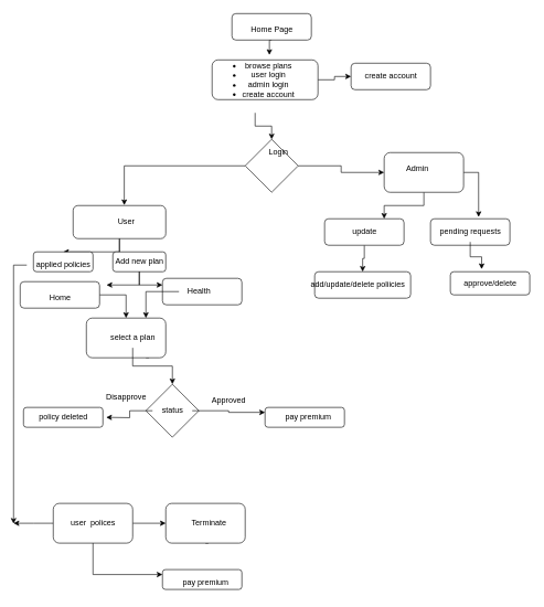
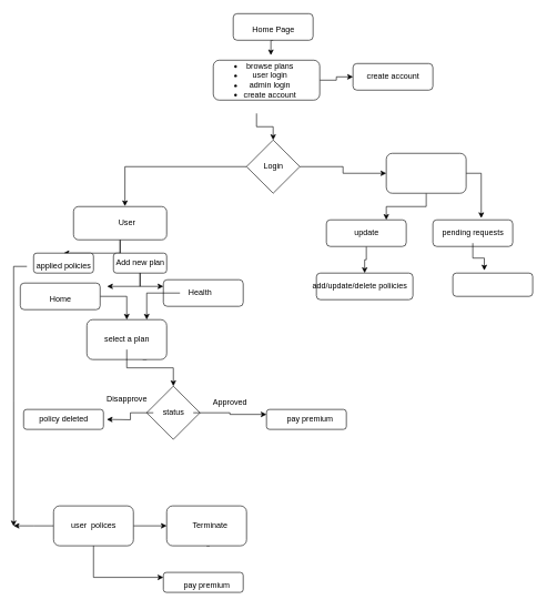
  <mxCell id="0" />
  <mxCell id="1" parent="0" />
  <mxCell id="2" style="edgeStyle=orthogonalEdgeStyle;rounded=0;orthogonalLoop=1;jettySize=auto;html=1;exitX=0.5;exitY=1;exitDx=0;exitDy=0;entryX=0.654;entryY=0.125;entryDx=0;entryDy=0;entryPerimeter=0;" parent="1" source="3" target="8" edge="1"><mxGeometry relative="1" as="geometry" /></mxCell>
  <mxCell id="3" value="" style="rounded=1;whiteSpace=wrap;html=1;" parent="1" vertex="1"><mxGeometry x="350" y="20" width="120" height="40" as="geometry" /></mxCell>
  <mxCell id="4" value="Home Page" style="text;html=1;resizable=0;autosize=1;align=center;verticalAlign=middle;points=[];fillColor=none;strokeColor=none;rounded=0;" parent="1" vertex="1"><mxGeometry x="365" y="30" width="90" height="30" as="geometry" /></mxCell>
  <mxCell id="5" style="edgeStyle=orthogonalEdgeStyle;rounded=0;orthogonalLoop=1;jettySize=auto;html=1;exitX=1;exitY=0.5;exitDx=0;exitDy=0;entryX=0;entryY=0.5;entryDx=0;entryDy=0;" parent="1" source="6" target="46" edge="1"><mxGeometry relative="1" as="geometry" /></mxCell>
  <mxCell id="6" value="" style="rounded=1;whiteSpace=wrap;html=1;" parent="1" vertex="1"><mxGeometry x="320" y="90" width="160" height="60" as="geometry" /></mxCell>
  <mxCell id="7" style="edgeStyle=orthogonalEdgeStyle;rounded=0;orthogonalLoop=1;jettySize=auto;html=1;entryX=0.5;entryY=0;entryDx=0;entryDy=0;" parent="1" source="8" target="11" edge="1"><mxGeometry relative="1" as="geometry" /></mxCell>
  <mxCell id="8" value="&lt;ul&gt;&lt;li&gt;browse plans&lt;/li&gt;&lt;li&gt;user login&lt;/li&gt;&lt;li&gt;admin login&lt;/li&gt;&lt;li&gt;create account&lt;/li&gt;&lt;/ul&gt;" style="text;html=1;resizable=0;autosize=1;align=center;verticalAlign=middle;points=[];fillColor=none;strokeColor=none;rounded=0;" parent="1" vertex="1"><mxGeometry x="315" y="70" width="140" height="100" as="geometry" /></mxCell>
  <mxCell id="9" style="edgeStyle=orthogonalEdgeStyle;rounded=0;orthogonalLoop=1;jettySize=auto;html=1;exitX=1;exitY=0.5;exitDx=0;exitDy=0;entryX=0;entryY=0.5;entryDx=0;entryDy=0;" parent="1" source="11" target="15" edge="1"><mxGeometry relative="1" as="geometry" /></mxCell>
  <mxCell id="10" style="edgeStyle=orthogonalEdgeStyle;rounded=0;orthogonalLoop=1;jettySize=auto;html=1;entryX=0.552;entryY=-0.013;entryDx=0;entryDy=0;entryPerimeter=0;" parent="1" source="11" target="17" edge="1"><mxGeometry relative="1" as="geometry" /></mxCell>
  <mxCell id="11" value="" style="rhombus;whiteSpace=wrap;html=1;" parent="1" vertex="1"><mxGeometry x="370" y="210" width="80" height="80" as="geometry" /></mxCell>
- <mxCell id="12" value="Login" style="text;html=1;resizable=0;autosize=1;align=center;verticalAlign=middle;points=[];fillColor=none;strokeColor=none;rounded=0;" parent="1" vertex="1"><mxGeometry x="395" y="215" width="50" height="30" as="geometry" /></mxCell>
+ <mxCell id="12" value="Login" style="text;html=1;resizable=0;autosize=1;align=center;verticalAlign=middle;points=[];fillColor=none;strokeColor=none;rounded=0;" parent="1" vertex="1"><mxGeometry x="385" y="235" width="50" height="30" as="geometry" /></mxCell>
  <mxCell id="13" style="edgeStyle=orthogonalEdgeStyle;rounded=0;orthogonalLoop=1;jettySize=auto;html=1;exitX=1;exitY=0.5;exitDx=0;exitDy=0;entryX=0.606;entryY=-0.067;entryDx=0;entryDy=0;entryPerimeter=0;" parent="1" source="15" target="56" edge="1"><mxGeometry relative="1" as="geometry"><mxPoint x="713.4" y="310.9" as="targetPoint" /></mxGeometry></mxCell>
  <mxCell id="14" style="edgeStyle=orthogonalEdgeStyle;rounded=0;orthogonalLoop=1;jettySize=auto;html=1;entryX=0.75;entryY=0;entryDx=0;entryDy=0;" parent="1" source="15" target="58" edge="1"><mxGeometry relative="1" as="geometry" /></mxCell>
  <mxCell id="15" value="" style="rounded=1;whiteSpace=wrap;html=1;" parent="1" vertex="1"><mxGeometry x="580" y="230" width="120" height="60" as="geometry" /></mxCell>
  <mxCell id="16" style="edgeStyle=orthogonalEdgeStyle;rounded=0;orthogonalLoop=1;jettySize=auto;html=1;entryX=0.5;entryY=0;entryDx=0;entryDy=0;" parent="1" source="17" target="51" edge="1"><mxGeometry relative="1" as="geometry" /></mxCell>
  <mxCell id="17" value="" style="rounded=1;whiteSpace=wrap;html=1;" parent="1" vertex="1"><mxGeometry x="110" y="310" width="140" height="50" as="geometry" /></mxCell>
- <mxCell id="18" value="Admin" style="text;html=1;resizable=0;autosize=1;align=center;verticalAlign=middle;points=[];fillColor=none;strokeColor=none;rounded=0;" parent="1" vertex="1"><mxGeometry x="600" y="240" width="60" height="30" as="geometry" /></mxCell>
  <mxCell id="19" value="User" style="text;html=1;resizable=0;autosize=1;align=center;verticalAlign=middle;points=[];fillColor=none;strokeColor=none;rounded=0;" parent="1" vertex="1"><mxGeometry x="165" y="320" width="50" height="30" as="geometry" /></mxCell>
  <mxCell id="20" style="edgeStyle=orthogonalEdgeStyle;rounded=0;orthogonalLoop=1;jettySize=auto;html=1;exitX=1;exitY=0.5;exitDx=0;exitDy=0;entryX=0.5;entryY=0;entryDx=0;entryDy=0;" parent="1" source="21" target="27" edge="1"><mxGeometry relative="1" as="geometry" /></mxCell>
  <mxCell id="21" value="" style="rounded=1;whiteSpace=wrap;html=1;" parent="1" vertex="1"><mxGeometry x="30" y="425" width="120" height="40" as="geometry" /></mxCell>
  <mxCell id="22" value="" style="rounded=1;whiteSpace=wrap;html=1;" parent="1" vertex="1"><mxGeometry x="245" y="420" width="120" height="40" as="geometry" /></mxCell>
  <mxCell id="23" style="edgeStyle=orthogonalEdgeStyle;rounded=0;orthogonalLoop=1;jettySize=auto;html=1;entryX=0.75;entryY=0;entryDx=0;entryDy=0;" parent="1" source="24" target="27" edge="1"><mxGeometry relative="1" as="geometry" /></mxCell>
  <mxCell id="24" value="Health" style="text;html=1;resizable=0;autosize=1;align=center;verticalAlign=middle;points=[];fillColor=none;strokeColor=none;rounded=0;" parent="1" vertex="1"><mxGeometry x="270" y="425" width="60" height="30" as="geometry" /></mxCell>
  <mxCell id="25" value="Home" style="text;html=1;resizable=0;autosize=1;align=center;verticalAlign=middle;points=[];fillColor=none;strokeColor=none;rounded=0;" parent="1" vertex="1"><mxGeometry x="60" y="435" width="60" height="30" as="geometry" /></mxCell>
  <mxCell id="26" style="edgeStyle=orthogonalEdgeStyle;rounded=0;orthogonalLoop=1;jettySize=auto;html=1;exitX=0.75;exitY=1;exitDx=0;exitDy=0;entryX=0.77;entryY=1.011;entryDx=0;entryDy=0;entryPerimeter=0;" parent="1" source="27" target="29" edge="1"><mxGeometry relative="1" as="geometry" /></mxCell>
  <mxCell id="27" value="" style="rounded=1;whiteSpace=wrap;html=1;" parent="1" vertex="1"><mxGeometry x="130" y="480" width="120" height="60" as="geometry" /></mxCell>
  <mxCell id="28" style="edgeStyle=orthogonalEdgeStyle;rounded=0;orthogonalLoop=1;jettySize=auto;html=1;entryX=0.5;entryY=0;entryDx=0;entryDy=0;" edge="1" parent="1" source="29" target="30"><mxGeometry relative="1" as="geometry" /></mxCell>
- <mxCell id="29" value="select a plan" style="text;html=1;resizable=0;autosize=1;align=center;verticalAlign=middle;points=[];fillColor=none;strokeColor=none;rounded=0;" parent="1" vertex="1"><mxGeometry x="155" y="495" width="90" height="30" as="geometry" /></mxCell>
+ <mxCell id="29" value="select a plan" style="text;html=1;resizable=0;autosize=1;align=center;verticalAlign=middle;points=[];fillColor=none;strokeColor=none;rounded=0;" parent="1" vertex="1"><mxGeometry x="145" y="495" width="90" height="30" as="geometry" /></mxCell>
  <mxCell id="30" value="" style="rhombus;whiteSpace=wrap;html=1;" parent="1" vertex="1"><mxGeometry x="220" y="580" width="80" height="80" as="geometry" /></mxCell>
  <mxCell id="31" style="edgeStyle=orthogonalEdgeStyle;rounded=0;orthogonalLoop=1;jettySize=auto;html=1;entryX=0;entryY=0.25;entryDx=0;entryDy=0;" edge="1" parent="1" source="33" target="34"><mxGeometry relative="1" as="geometry" /></mxCell>
  <mxCell id="32" style="edgeStyle=orthogonalEdgeStyle;rounded=0;orthogonalLoop=1;jettySize=auto;html=1;" edge="1" parent="1" source="33"><mxGeometry relative="1" as="geometry"><mxPoint x="160" y="630" as="targetPoint" /></mxGeometry></mxCell>
  <mxCell id="33" value="status" style="text;html=1;resizable=0;autosize=1;align=center;verticalAlign=middle;points=[];fillColor=none;strokeColor=none;rounded=0;" parent="1" vertex="1"><mxGeometry x="230" y="605" width="60" height="30" as="geometry" /></mxCell>
  <mxCell id="34" value="" style="rounded=1;whiteSpace=wrap;html=1;" parent="1" vertex="1"><mxGeometry x="400" y="615" width="120" height="30" as="geometry" /></mxCell>
  <mxCell id="35" value="pay premium" style="text;html=1;resizable=0;autosize=1;align=center;verticalAlign=middle;points=[];fillColor=none;strokeColor=none;rounded=0;" parent="1" vertex="1"><mxGeometry x="420" y="615" width="90" height="30" as="geometry" /></mxCell>
  <mxCell id="36" style="edgeStyle=orthogonalEdgeStyle;rounded=0;orthogonalLoop=1;jettySize=auto;html=1;" parent="1" source="39" edge="1"><mxGeometry relative="1" as="geometry"><mxPoint x="20" y="790" as="targetPoint" /></mxGeometry></mxCell>
  <mxCell id="37" style="edgeStyle=orthogonalEdgeStyle;rounded=0;orthogonalLoop=1;jettySize=auto;html=1;exitX=1;exitY=0.5;exitDx=0;exitDy=0;entryX=0;entryY=0.5;entryDx=0;entryDy=0;" parent="1" source="39" target="42" edge="1"><mxGeometry relative="1" as="geometry" /></mxCell>
  <mxCell id="38" style="edgeStyle=orthogonalEdgeStyle;rounded=0;orthogonalLoop=1;jettySize=auto;html=1;exitX=0.5;exitY=1;exitDx=0;exitDy=0;entryX=0;entryY=0.25;entryDx=0;entryDy=0;" parent="1" source="39" target="44" edge="1"><mxGeometry relative="1" as="geometry" /></mxCell>
  <mxCell id="39" value="" style="rounded=1;whiteSpace=wrap;html=1;" parent="1" vertex="1"><mxGeometry x="80" y="760" width="120" height="60" as="geometry" /></mxCell>
  <mxCell id="40" value="user&amp;nbsp; polices" style="text;html=1;resizable=0;autosize=1;align=center;verticalAlign=middle;points=[];fillColor=none;strokeColor=none;rounded=0;" parent="1" vertex="1"><mxGeometry x="95" y="775" width="90" height="30" as="geometry" /></mxCell>
  <mxCell id="41" style="edgeStyle=orthogonalEdgeStyle;rounded=0;orthogonalLoop=1;jettySize=auto;html=1;exitX=0.5;exitY=1;exitDx=0;exitDy=0;entryX=0.49;entryY=1.189;entryDx=0;entryDy=0;entryPerimeter=0;" parent="1" source="42" target="43" edge="1"><mxGeometry relative="1" as="geometry" /></mxCell>
  <mxCell id="42" value="" style="rounded=1;whiteSpace=wrap;html=1;" parent="1" vertex="1"><mxGeometry x="250" y="760" width="120" height="60" as="geometry" /></mxCell>
  <mxCell id="43" value="Terminate" style="text;html=1;resizable=0;autosize=1;align=center;verticalAlign=middle;points=[];fillColor=none;strokeColor=none;rounded=0;" parent="1" vertex="1"><mxGeometry x="275" y="775" width="80" height="30" as="geometry" /></mxCell>
  <mxCell id="44" value="" style="rounded=1;whiteSpace=wrap;html=1;" parent="1" vertex="1"><mxGeometry x="245" y="860" width="120" height="30" as="geometry" /></mxCell>
  <mxCell id="45" value="pay premium" style="text;html=1;resizable=0;autosize=1;align=center;verticalAlign=middle;points=[];fillColor=none;strokeColor=none;rounded=0;" parent="1" vertex="1"><mxGeometry x="265" y="865" width="90" height="30" as="geometry" /></mxCell>
  <mxCell id="46" value="" style="rounded=1;whiteSpace=wrap;html=1;" parent="1" vertex="1"><mxGeometry x="530" y="95" width="120" height="40" as="geometry" /></mxCell>
  <mxCell id="47" value="create account" style="text;html=1;resizable=0;autosize=1;align=center;verticalAlign=middle;points=[];fillColor=none;strokeColor=none;rounded=0;" parent="1" vertex="1"><mxGeometry x="540" y="100" width="100" height="30" as="geometry" /></mxCell>
  <mxCell id="48" value="" style="rounded=1;whiteSpace=wrap;html=1;" parent="1" vertex="1"><mxGeometry x="170" y="380" width="80" height="30" as="geometry" /></mxCell>
  <mxCell id="49" style="edgeStyle=orthogonalEdgeStyle;rounded=0;orthogonalLoop=1;jettySize=auto;html=1;entryX=0;entryY=0.25;entryDx=0;entryDy=0;" parent="1" source="54" target="22" edge="1"><mxGeometry relative="1" as="geometry" /></mxCell>
  <mxCell id="50" style="edgeStyle=orthogonalEdgeStyle;rounded=0;orthogonalLoop=1;jettySize=auto;html=1;" parent="1" source="54" edge="1"><mxGeometry relative="1" as="geometry"><mxPoint x="160" y="430" as="targetPoint" /></mxGeometry></mxCell>
  <mxCell id="51" value="" style="rounded=1;whiteSpace=wrap;html=1;" parent="1" vertex="1"><mxGeometry x="50" y="380" width="90" height="30" as="geometry" /></mxCell>
  <mxCell id="52" style="edgeStyle=orthogonalEdgeStyle;rounded=0;orthogonalLoop=1;jettySize=auto;html=1;" parent="1" source="53" edge="1"><mxGeometry relative="1" as="geometry"><mxPoint x="20" y="790.667" as="targetPoint" /></mxGeometry></mxCell>
  <mxCell id="53" value="applied policies" style="text;html=1;resizable=0;autosize=1;align=center;verticalAlign=middle;points=[];fillColor=none;strokeColor=none;rounded=0;" parent="1" vertex="1"><mxGeometry x="40" y="385" width="110" height="30" as="geometry" /></mxCell>
  <mxCell id="54" value="Add new plan" style="text;html=1;resizable=0;autosize=1;align=center;verticalAlign=middle;points=[];fillColor=none;strokeColor=none;rounded=0;" parent="1" vertex="1"><mxGeometry x="160" y="380" width="100" height="30" as="geometry" /></mxCell>
  <mxCell id="55" value="" style="edgeStyle=orthogonalEdgeStyle;rounded=0;orthogonalLoop=1;jettySize=auto;html=1;endArrow=none;" parent="1" source="17" target="54" edge="1"><mxGeometry relative="1" as="geometry"><mxPoint x="20" y="790" as="targetPoint" /><mxPoint x="180" y="360" as="sourcePoint" /><Array as="points"><mxPoint x="180" y="390" /></Array></mxGeometry></mxCell>
  <mxCell id="56" value="" style="rounded=1;whiteSpace=wrap;html=1;" parent="1" vertex="1"><mxGeometry x="650" y="330" width="120" height="40" as="geometry" /></mxCell>
  <mxCell id="57" style="edgeStyle=orthogonalEdgeStyle;rounded=0;orthogonalLoop=1;jettySize=auto;html=1;entryX=0.5;entryY=0;entryDx=0;entryDy=0;" parent="1" source="58" target="62" edge="1"><mxGeometry relative="1" as="geometry" /></mxCell>
  <mxCell id="58" value="" style="rounded=1;whiteSpace=wrap;html=1;" parent="1" vertex="1"><mxGeometry x="490" y="330" width="120" height="40" as="geometry" /></mxCell>
  <mxCell id="59" value="update" style="text;html=1;resizable=0;autosize=1;align=center;verticalAlign=middle;points=[];fillColor=none;strokeColor=none;rounded=0;" parent="1" vertex="1"><mxGeometry x="520" y="335" width="60" height="30" as="geometry" /></mxCell>
  <mxCell id="60" style="edgeStyle=orthogonalEdgeStyle;rounded=0;orthogonalLoop=1;jettySize=auto;html=1;entryX=0.394;entryY=-0.114;entryDx=0;entryDy=0;entryPerimeter=0;" parent="1" source="61" target="64" edge="1"><mxGeometry relative="1" as="geometry" /></mxCell>
  <mxCell id="61" value="pending requests" style="text;html=1;resizable=0;autosize=1;align=center;verticalAlign=middle;points=[];fillColor=none;strokeColor=none;rounded=0;" parent="1" vertex="1"><mxGeometry x="650" y="335" width="120" height="30" as="geometry" /></mxCell>
  <mxCell id="62" value="" style="rounded=1;whiteSpace=wrap;html=1;" parent="1" vertex="1"><mxGeometry x="475" y="410" width="145" height="40" as="geometry" /></mxCell>
  <mxCell id="63" value="add/update/delete poliicies" style="text;html=1;resizable=0;autosize=1;align=center;verticalAlign=middle;points=[];fillColor=none;strokeColor=none;rounded=0;" parent="1" vertex="1"><mxGeometry x="455" y="415" width="170" height="30" as="geometry" /></mxCell>
  <mxCell id="64" value="" style="rounded=1;whiteSpace=wrap;html=1;" parent="1" vertex="1"><mxGeometry x="680" y="410" width="120" height="35" as="geometry" /></mxCell>
- <mxCell id="65" value="approve/delete" style="text;html=1;resizable=0;autosize=1;align=center;verticalAlign=middle;points=[];fillColor=none;strokeColor=none;rounded=0;" parent="1" vertex="1"><mxGeometry x="690" y="412.5" width="100" height="30" as="geometry" /></mxCell>
  <mxCell id="66" value="" style="rounded=1;whiteSpace=wrap;html=1;" vertex="1" parent="1"><mxGeometry x="35" y="615" width="120" height="30" as="geometry" /></mxCell>
  <mxCell id="67" value="Approved" style="text;html=1;resizable=0;autosize=1;align=center;verticalAlign=middle;points=[];fillColor=none;strokeColor=none;rounded=0;" vertex="1" parent="1"><mxGeometry x="310" y="590" width="70" height="30" as="geometry" /></mxCell>
  <mxCell id="68" value="Disapprove" style="text;html=1;resizable=0;autosize=1;align=center;verticalAlign=middle;points=[];fillColor=none;strokeColor=none;rounded=0;" vertex="1" parent="1"><mxGeometry x="150" y="585" width="80" height="30" as="geometry" /></mxCell>
  <mxCell id="69" value="policy deleted" style="text;html=1;resizable=0;autosize=1;align=center;verticalAlign=middle;points=[];fillColor=none;strokeColor=none;rounded=0;" vertex="1" parent="1"><mxGeometry x="45" y="615" width="100" height="30" as="geometry" /></mxCell>
